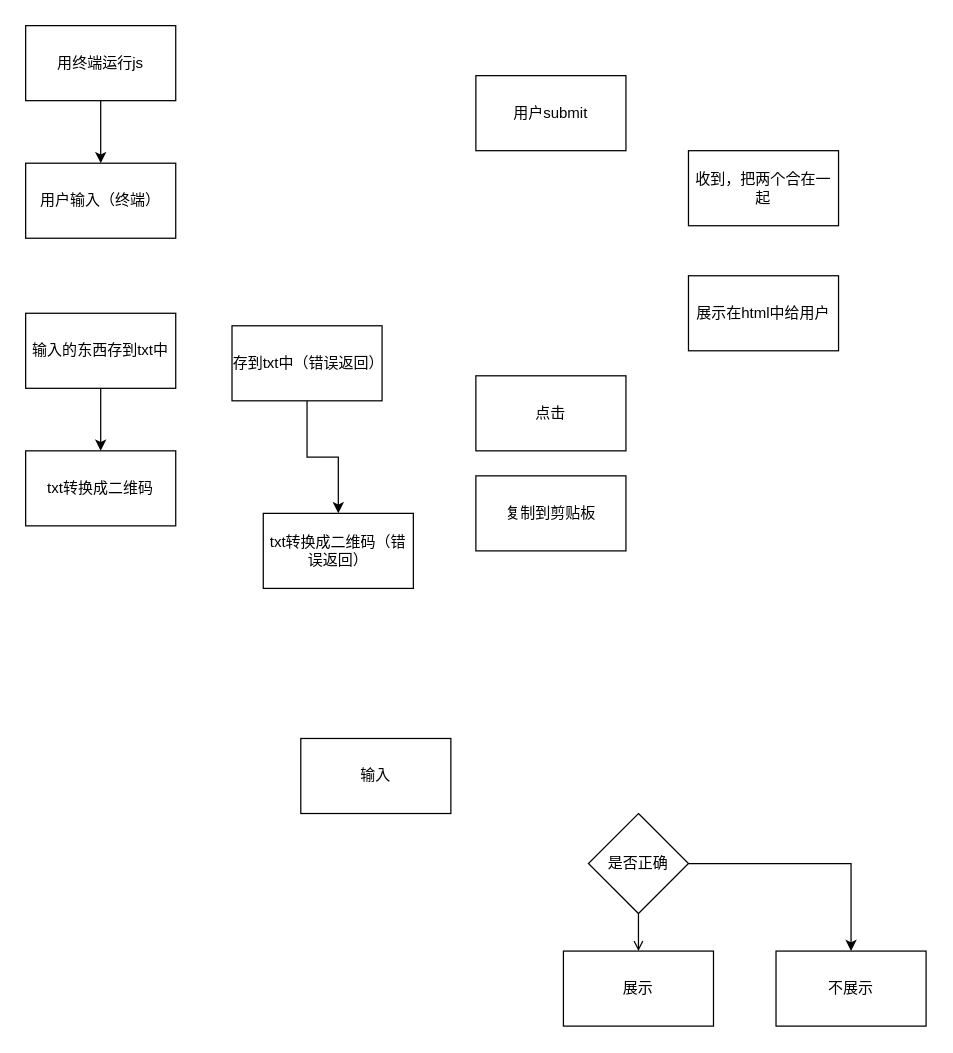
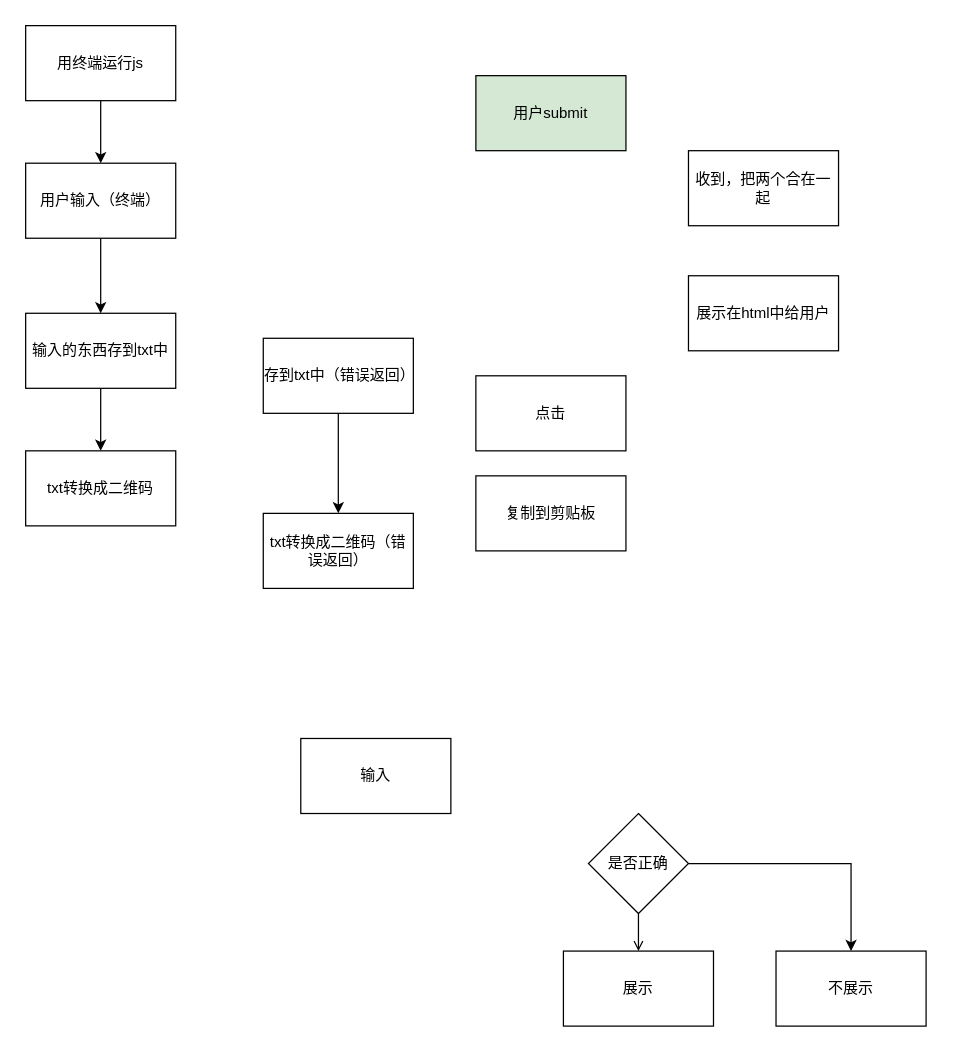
  <mxCell id="0" />
  <mxCell id="1" parent="0" />
+ <mxCell id="2" value="" style="edgeStyle=orthogonalEdgeStyle;rounded=0;orthogonalLoop=1;jettySize=auto;html=1;" edge="1" parent="1" source="3" target="5"><mxGeometry relative="1" as="geometry" /></mxCell>
  <mxCell id="3" value="用户输入（终端）" style="rounded=0;whiteSpace=wrap;html=1;" vertex="1" parent="1"><mxGeometry x="20" y="130" width="120" height="60" as="geometry" /></mxCell>
  <mxCell id="4" value="" style="edgeStyle=orthogonalEdgeStyle;rounded=0;orthogonalLoop=1;jettySize=auto;html=1;" edge="1" parent="1" source="5" target="6"><mxGeometry relative="1" as="geometry" /></mxCell>
  <mxCell id="5" value="输入的东西存到txt中" style="rounded=0;whiteSpace=wrap;html=1;" vertex="1" parent="1"><mxGeometry x="20" y="250" width="120" height="60" as="geometry" /></mxCell>
  <mxCell id="6" value="txt转换成二维码" style="rounded=0;whiteSpace=wrap;html=1;" vertex="1" parent="1"><mxGeometry x="20" y="360" width="120" height="60" as="geometry" /></mxCell>
  <mxCell id="7" value="" style="edgeStyle=orthogonalEdgeStyle;rounded=0;orthogonalLoop=1;jettySize=auto;html=1;" edge="1" parent="1" source="8" target="3"><mxGeometry relative="1" as="geometry" /></mxCell>
  <mxCell id="8" value="用终端运行js" style="rounded=0;whiteSpace=wrap;html=1;" vertex="1" parent="1"><mxGeometry x="20" width="120" height="60" as="geometry" y="20" /></mxCell>
  <mxCell id="9" value="" style="edgeStyle=orthogonalEdgeStyle;rounded=0;orthogonalLoop=1;jettySize=auto;html=1;" edge="1" parent="1" source="10" target="11"><mxGeometry relative="1" as="geometry" /></mxCell>
- <mxCell id="10" value="存到txt中（错误返回）" style="rounded=0;whiteSpace=wrap;html=1;" vertex="1" parent="1"><mxGeometry x="185" y="260" width="120" height="60" as="geometry" /></mxCell>
+ <mxCell id="10" value="存到txt中（错误返回）" style="rounded=0;whiteSpace=wrap;html=1;" vertex="1" parent="1"><mxGeometry x="210" y="270" width="120" height="60" as="geometry" /></mxCell>
  <mxCell id="11" value="txt转换成二维码（错误返回）" style="rounded=0;whiteSpace=wrap;html=1;" vertex="1" parent="1"><mxGeometry x="210" y="410" width="120" height="60" as="geometry" /></mxCell>
- <mxCell id="12" value="用户submit" style="rounded=0;whiteSpace=wrap;html=1;" vertex="1" parent="1"><mxGeometry x="380" y="60" width="120" height="60" as="geometry" /></mxCell>
+ <mxCell id="12" value="用户submit" style="rounded=0;whiteSpace=wrap;html=1;fillColor=#d5e8d4;" vertex="1" parent="1"><mxGeometry x="380" y="60" width="120" height="60" as="geometry" /></mxCell>
  <mxCell id="13" value="收到，把两个合在一起" style="rounded=0;whiteSpace=wrap;html=1;" vertex="1" parent="1"><mxGeometry x="550" y="120" width="120" height="60" as="geometry" /></mxCell>
  <mxCell id="14" value="展示在html中给用户" style="rounded=0;whiteSpace=wrap;html=1;" vertex="1" parent="1"><mxGeometry x="550" y="220" width="120" height="60" as="geometry" /></mxCell>
  <mxCell id="15" value="点击" style="rounded=0;whiteSpace=wrap;html=1;" vertex="1" parent="1"><mxGeometry x="380" y="300" width="120" height="60" as="geometry" /></mxCell>
  <mxCell id="16" value="复制到剪贴板" style="rounded=0;whiteSpace=wrap;html=1;" vertex="1" parent="1"><mxGeometry x="380" y="380" width="120" height="60" as="geometry" /></mxCell>
  <mxCell id="17" value="输入" style="rounded=0;whiteSpace=wrap;html=1;" vertex="1" parent="1"><mxGeometry x="240" y="590" width="120" height="60" as="geometry" /></mxCell>
  <mxCell id="18" value="展示" style="rounded=0;whiteSpace=wrap;html=1;" vertex="1" parent="1"><mxGeometry x="450" y="760" width="120" height="60" as="geometry" /></mxCell>
  <mxCell id="19" style="edgeStyle=orthogonalEdgeStyle;rounded=0;orthogonalLoop=1;jettySize=auto;html=1;endArrow=open;" edge="1" parent="1" source="21" target="18"><mxGeometry relative="1" as="geometry" /></mxCell>
  <mxCell id="20" style="edgeStyle=orthogonalEdgeStyle;rounded=0;orthogonalLoop=1;jettySize=auto;html=1;" edge="1" parent="1" source="21" target="22"><mxGeometry relative="1" as="geometry" /></mxCell>
  <mxCell id="21" value="是否正确" style="rhombus;whiteSpace=wrap;html=1;" vertex="1" parent="1"><mxGeometry x="470" y="650" width="80" height="80" as="geometry" /></mxCell>
  <mxCell id="22" value="不展示" style="rounded=0;whiteSpace=wrap;html=1;" vertex="1" parent="1"><mxGeometry x="620" y="760" width="120" height="60" as="geometry" /></mxCell>
